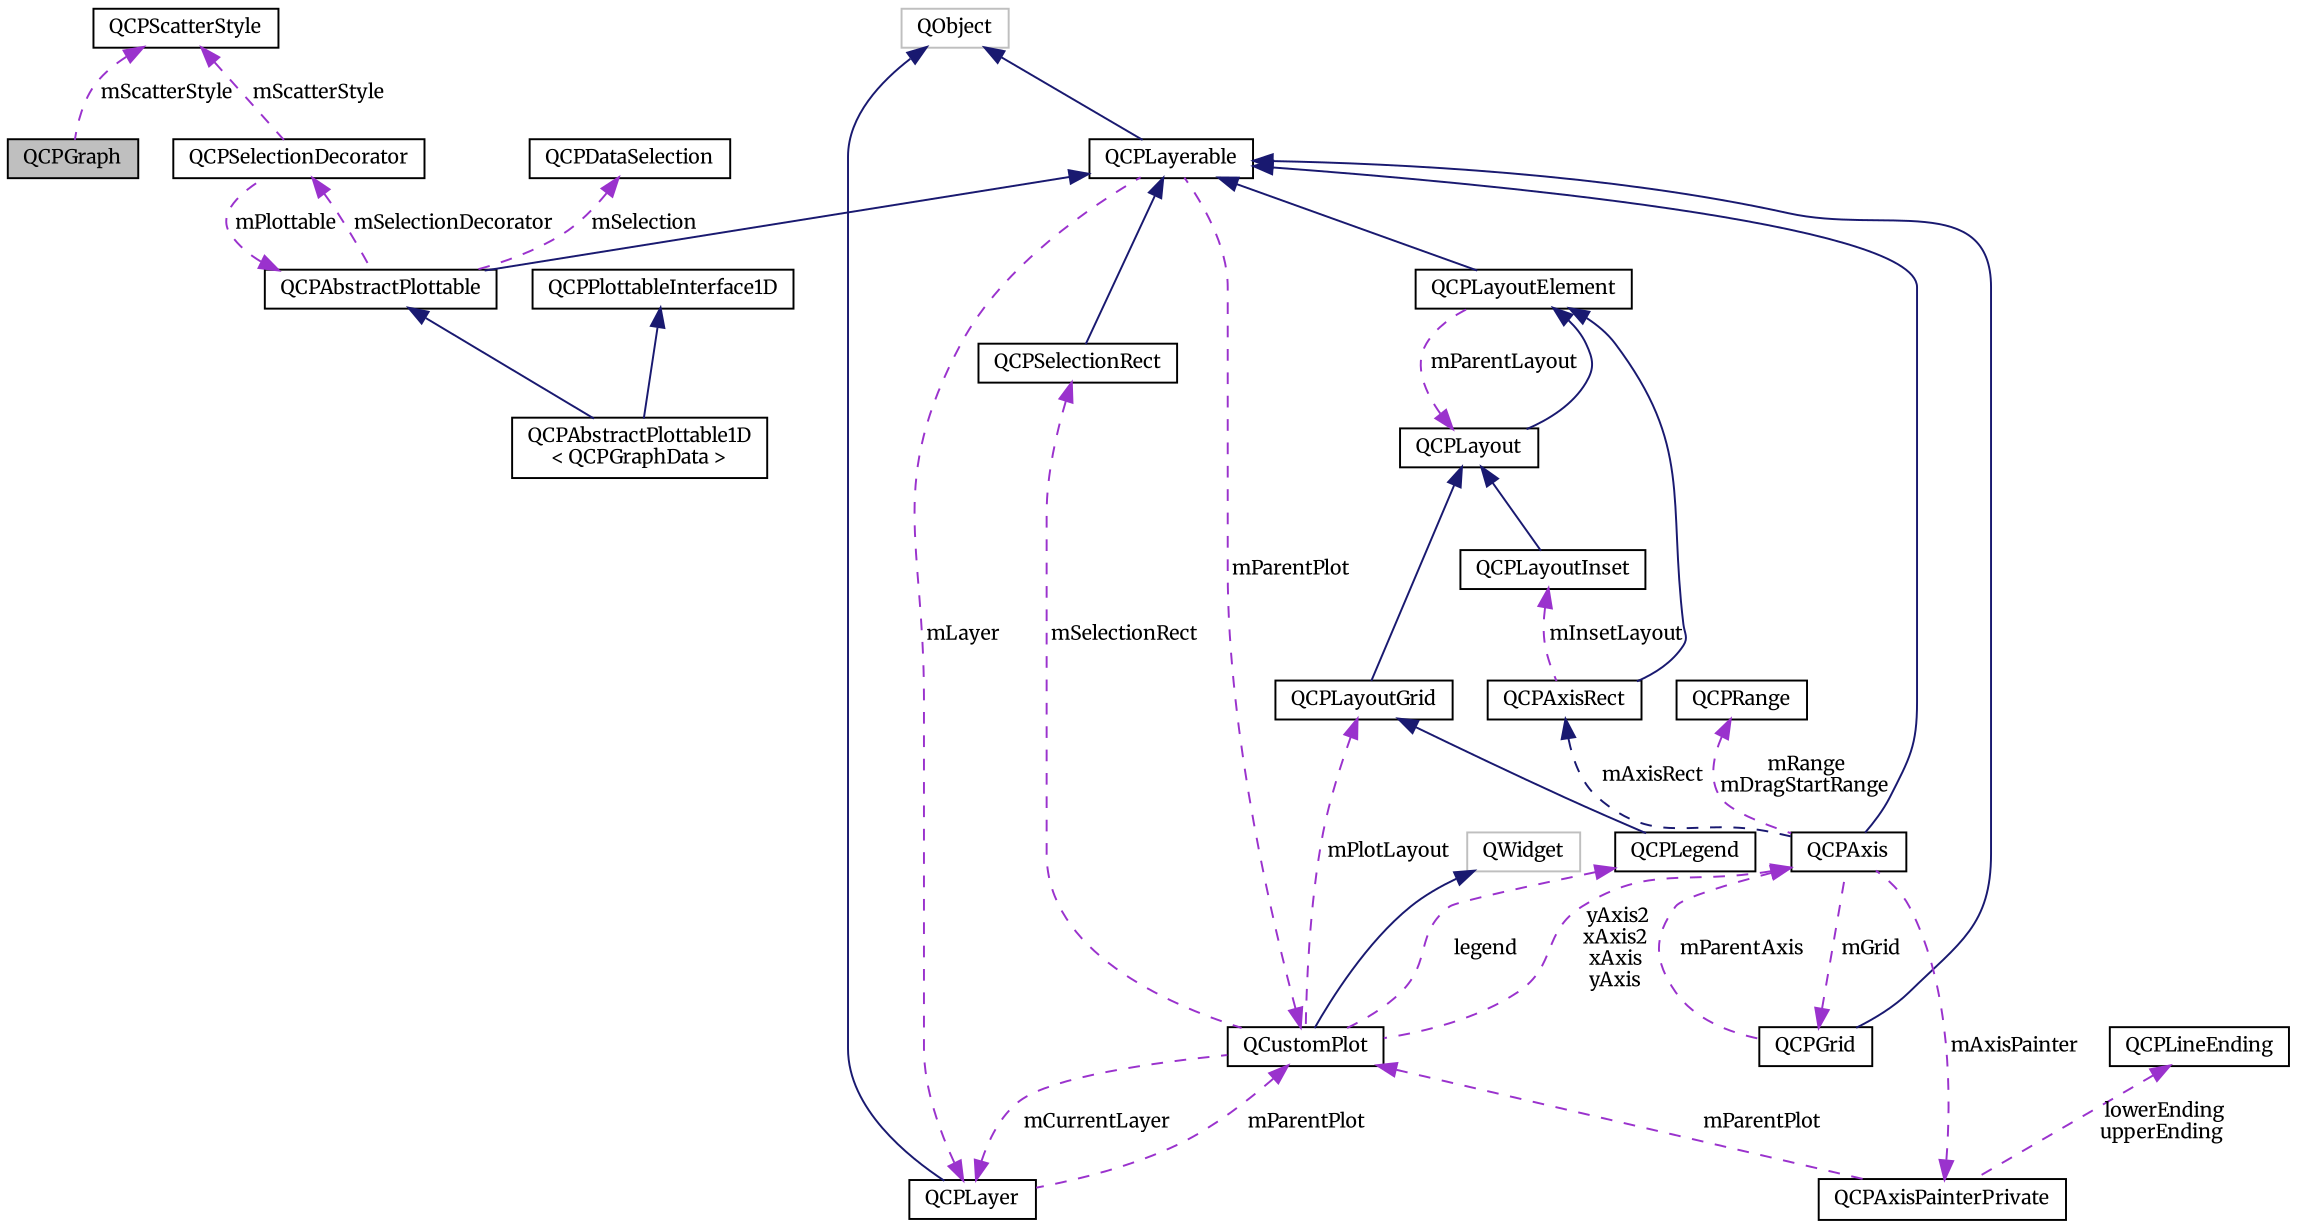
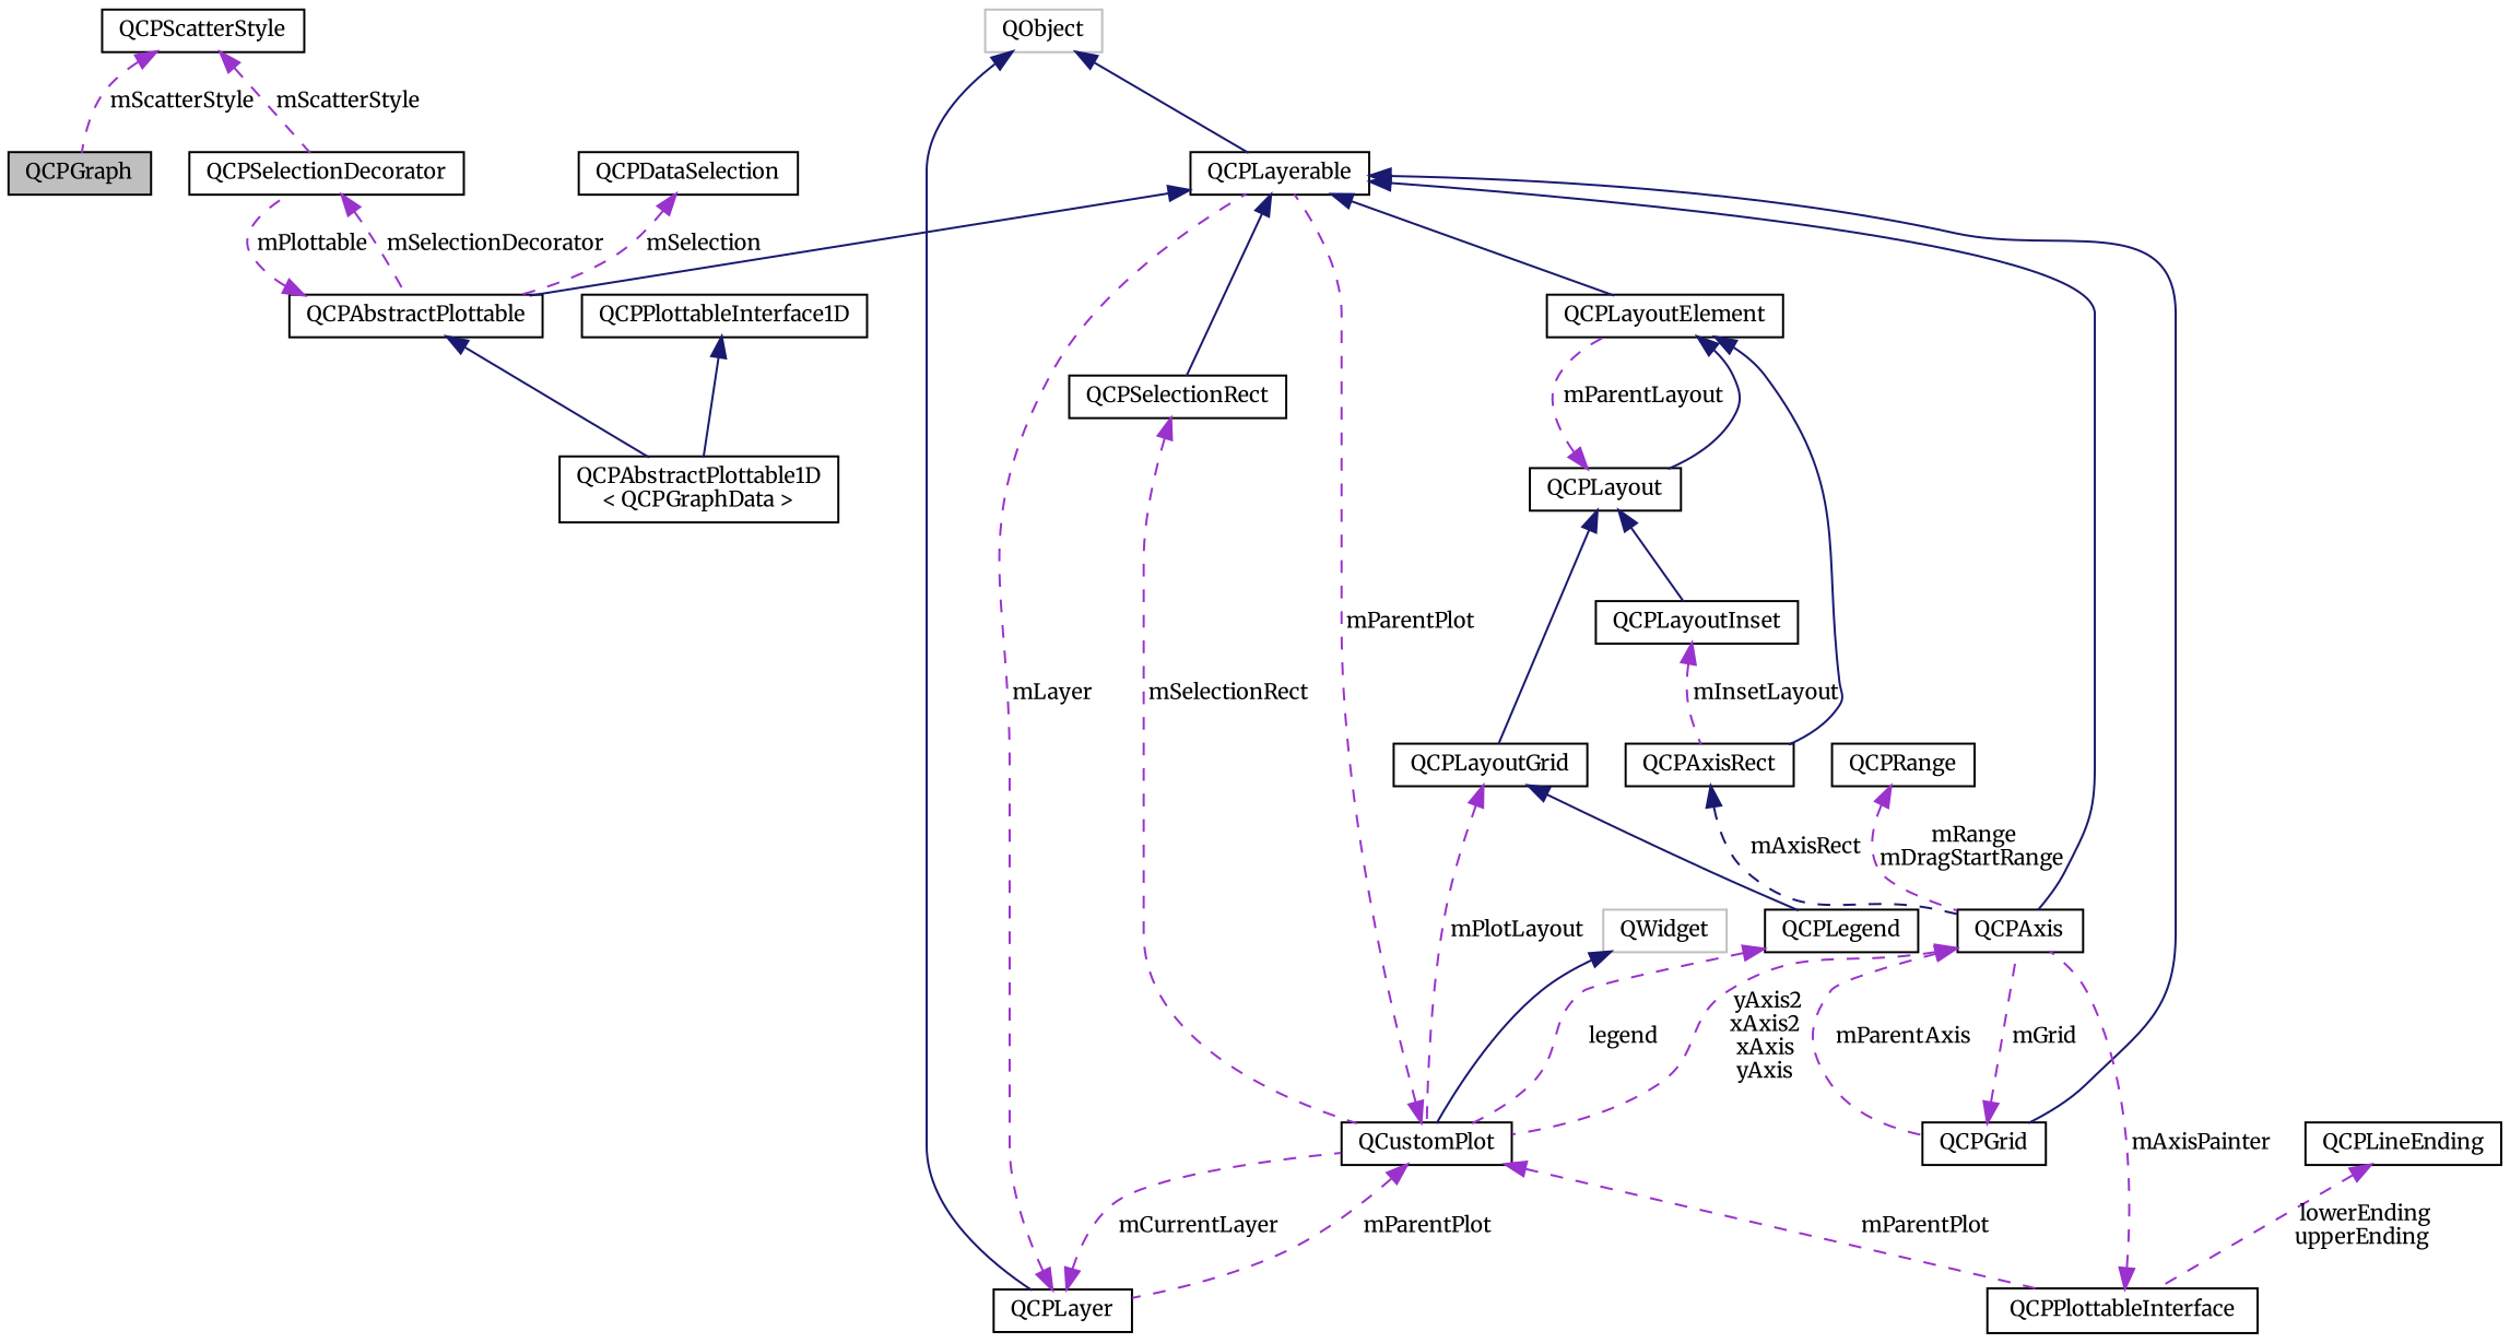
  digraph {
    fontname=Merriweather
    node [color=black fillcolor=white fontname=Merriweather fontsize=10 shape=record style=filled]
    edge [color=darkorchid3 dir=back fontname=Merriweather fontsize=10 labelfontname=Helvetica labelfontsize=10 style=dashed]
    n1 [fillcolor=grey75 fontcolor=black height=0.2 label=QCPGraph width=0.4]
    n2 [height=0.2 label="QCPAbstractPlottable1D\l\< QCPGraphData \>" width=0.4]
    n3 [height=0.2 label=QCPAbstractPlottable width=0.4]
    n4 [height=0.2 label=QCPSelectionDecorator width=0.4]
    n5 [height=0.2 label=QCPLayerable width=0.4]
    n6 [height=0.2 label=QCPLayoutElement width=0.4]
    n7 [height=0.2 label=QCPSelectionRect width=0.4]
    n8 [height=0.2 label=QCPAxis width=0.4]
    n9 [height=0.2 label=QCPGrid width=0.4]
    n10 [height=0.2 label=QCPLayout width=0.4]
    n11 [height=0.2 label=QCPAxisRect width=0.4]
    n12 [height=0.2 label=QCustomPlot width=0.4]
    n13 [color=grey75 height=0.2 label=QObject width=0.4]
    n14 [height=0.2 label=QCPLayer width=0.4]
-   n15 [height=0.2 label=QCPAxisPainterPrivate width=0.4]
+   n15 [height=0.2 label=QCPPlottableInterface width=0.4]
    n16 [color=grey75 height=0.2 label=QWidget width=0.4]
    n17 [height=0.2 label=QCPLayoutGrid width=0.4]
    n18 [height=0.2 label=QCPLegend width=0.4]
    n19 [height=0.2 label=QCPLayoutInset width=0.4]
    n20 [height=0.2 label=QCPRange width=0.4]
    n21 [height=0.2 label=QCPLineEnding width=0.4]
    n22 [height=0.2 label=QCPDataSelection width=0.4]
    n23 [height=0.2 label=QCPScatterStyle width=0.4]
    n24 [height=0.2 label=QCPPlottableInterface1D width=0.4]
    n3 -> n2 [color=midnightblue style=solid]
    n3 -> n4 [label=" mPlottable"]
    n4 -> n3 [label=" mSelectionDecorator"]
    n5 -> n3 [color=midnightblue style=solid]
    n5 -> n6 [color=midnightblue style=solid]
    n5 -> n7 [color=midnightblue style=solid]
    n5 -> n8 [color=midnightblue style=solid]
    n5 -> n9 [color=midnightblue style=solid]
    n6 -> n10 [color=midnightblue style=solid]
    n6 -> n11 [color=midnightblue style=solid]
    n7 -> n12 [label=" mSelectionRect"]
    n8 -> n9 [label=" mParentAxis"]
    n8 -> n12 [label=" yAxis2\nxAxis2\nxAxis\nyAxis"]
    n9 -> n8 [label=" mGrid"]
    n10 -> n6 [label=" mParentLayout"]
    n10 -> n17 [color=midnightblue style=solid]
    n10 -> n19 [color=midnightblue style=solid]
    n11 -> n8 [color=midnightblue label=" mAxisRect"]
    n12 -> n5 [label=" mParentPlot"]
    n12 -> n14 [label=" mParentPlot"]
    n12 -> n15 [label=" mParentPlot"]
    n13 -> n5 [color=midnightblue style=solid]
    n13 -> n14 [color=midnightblue style=solid]
    n14 -> n5 [label=" mLayer"]
    n14 -> n12 [label=" mCurrentLayer"]
    n15 -> n8 [label=" mAxisPainter"]
    n16 -> n12 [color=midnightblue style=solid]
    n17 -> n12 [label=" mPlotLayout"]
    n17 -> n18 [color=midnightblue style=solid]
    n18 -> n12 [label=" legend"]
    n19 -> n11 [label=" mInsetLayout"]
    n20 -> n8 [label=" mRange\nmDragStartRange"]
    n21 -> n15 [label=" lowerEnding\nupperEnding"]
    n22 -> n3 [label=" mSelection"]
    n23 -> n1 [label=" mScatterStyle"]
    n23 -> n4 [label=" mScatterStyle"]
    n24 -> n2 [color=midnightblue style=solid]
  }
